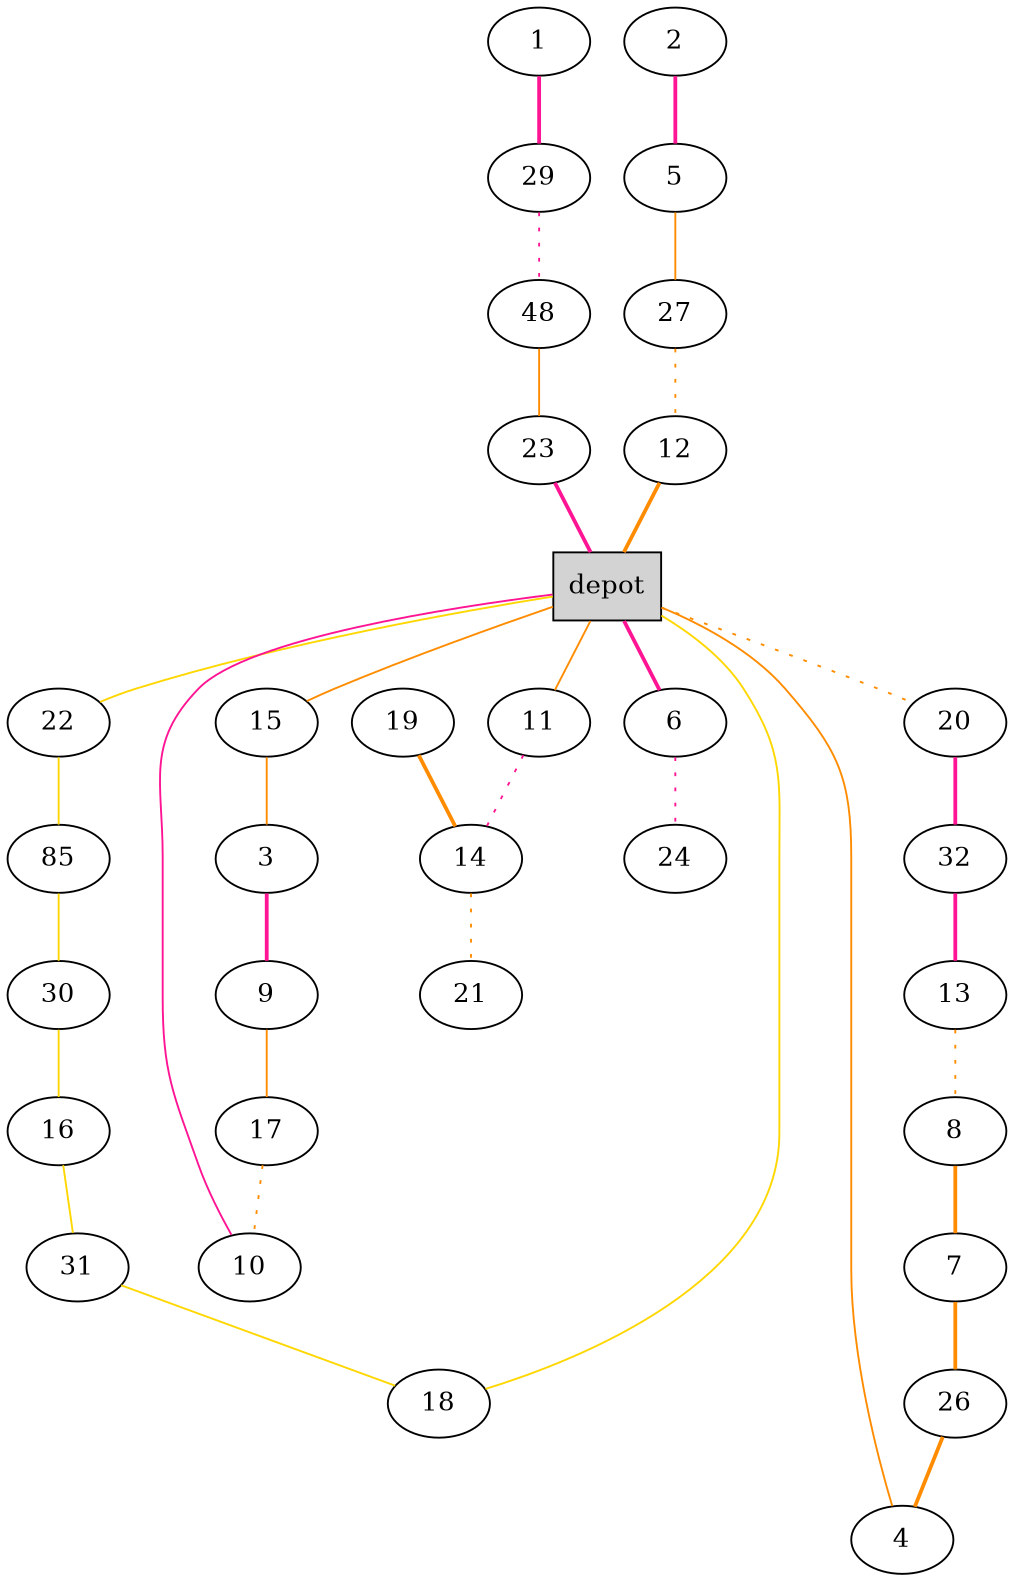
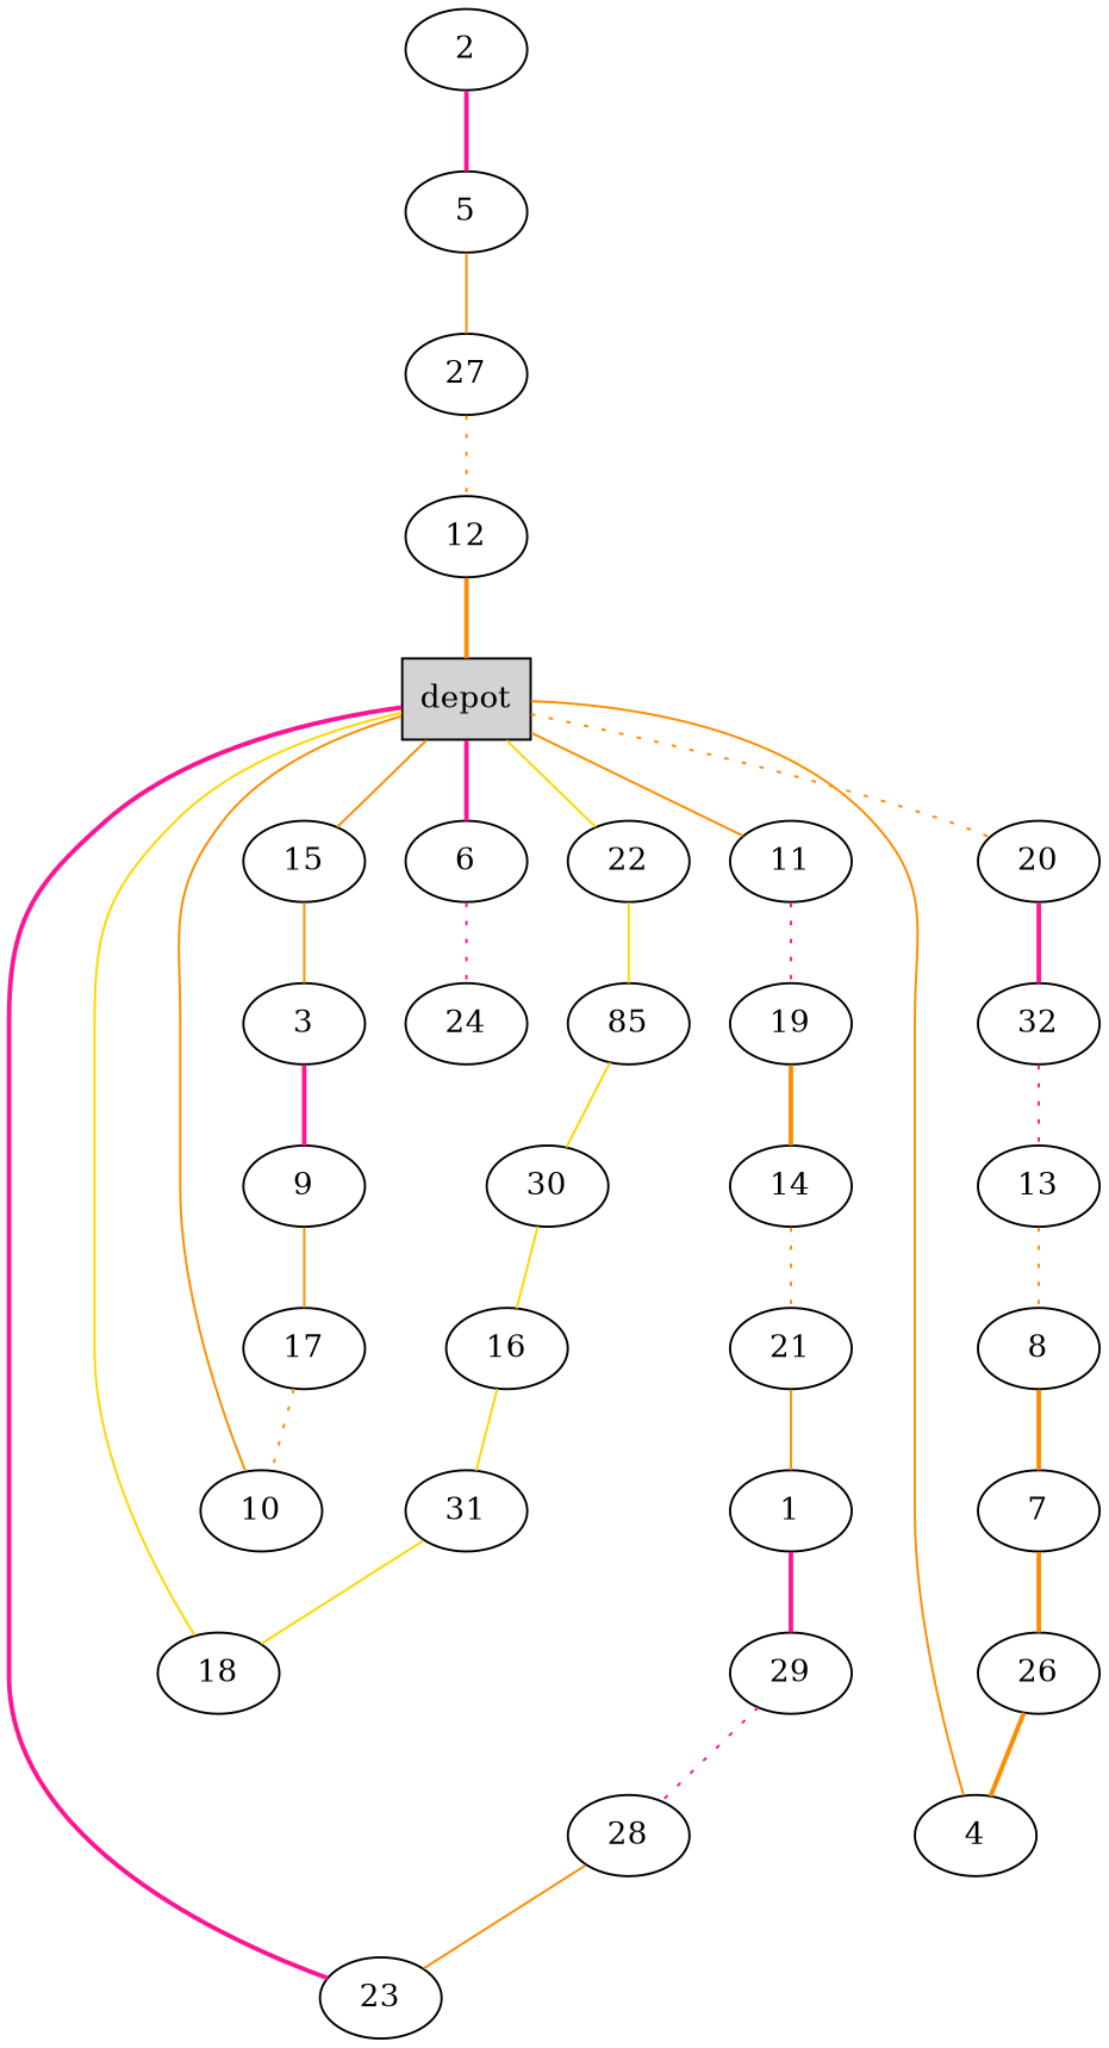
  graph {
    fontname="DejaVu Serif"
    node [fontname="DejaVu Serif" shape=ellipse]
    edge [color=darkorange fontname="DejaVu Serif" style=bold]
    n1 [label=depot shape=box style=filled]
    15
    22
    11
    20
    6
    3
    n8 [label=85]
    19
    32
    24
    9
    17
    10
    30
    16
    31
    18
    14
    21
    1
    29
-   28 [label=48]
+   28
    23
    13
    8
    7
    26
    4
    2
    5
    27
    12
    n1 -- 15 [style=solid]
    n1 -- 22 [color=gold style=""]
    n1 -- 11 [style=solid]
    n1 -- 20 [style=dotted]
    n1 -- 6 [color=deeppink]
    15 -- 3 [style=solid]
    22 -- n8 [color=gold style=""]
-   11 -- 14 [color=deeppink style=dotted]
+   11 -- 19 [color=deeppink style=dotted]
    20 -- 32 [color=deeppink]
    6 -- 24 [color=deeppink style=dotted]
    3 -- 9 [color=deeppink]
    n8 -- 30 [color=gold style=""]
    19 -- 14
-   32 -- 13 [color=deeppink]
+   32 -- 13 [color=deeppink style=dotted]
    9 -- 17 [style=solid]
    17 -- 10 [style=dotted]
-   10 -- n1 [color=deeppink style=solid]
+   10 -- n1 [style=solid]
    30 -- 16 [color=gold style=""]
    16 -- 31 [color=gold style=""]
    31 -- 18 [color=gold style=""]
    18 -- n1 [color=gold style=""]
    14 -- 21 [style=dotted]
+   21 -- 1 [style=solid]
    1 -- 29 [color=deeppink]
    29 -- 28 [color=deeppink style=dotted]
    28 -- 23 [style=solid]
    23 -- n1 [color=deeppink]
    13 -- 8 [style=dotted]
    8 -- 7
    7 -- 26
    26 -- 4
    4 -- n1 [style=solid]
    2 -- 5 [color=deeppink]
    5 -- 27 [style=solid]
    27 -- 12 [style=dotted]
    12 -- n1
  }
